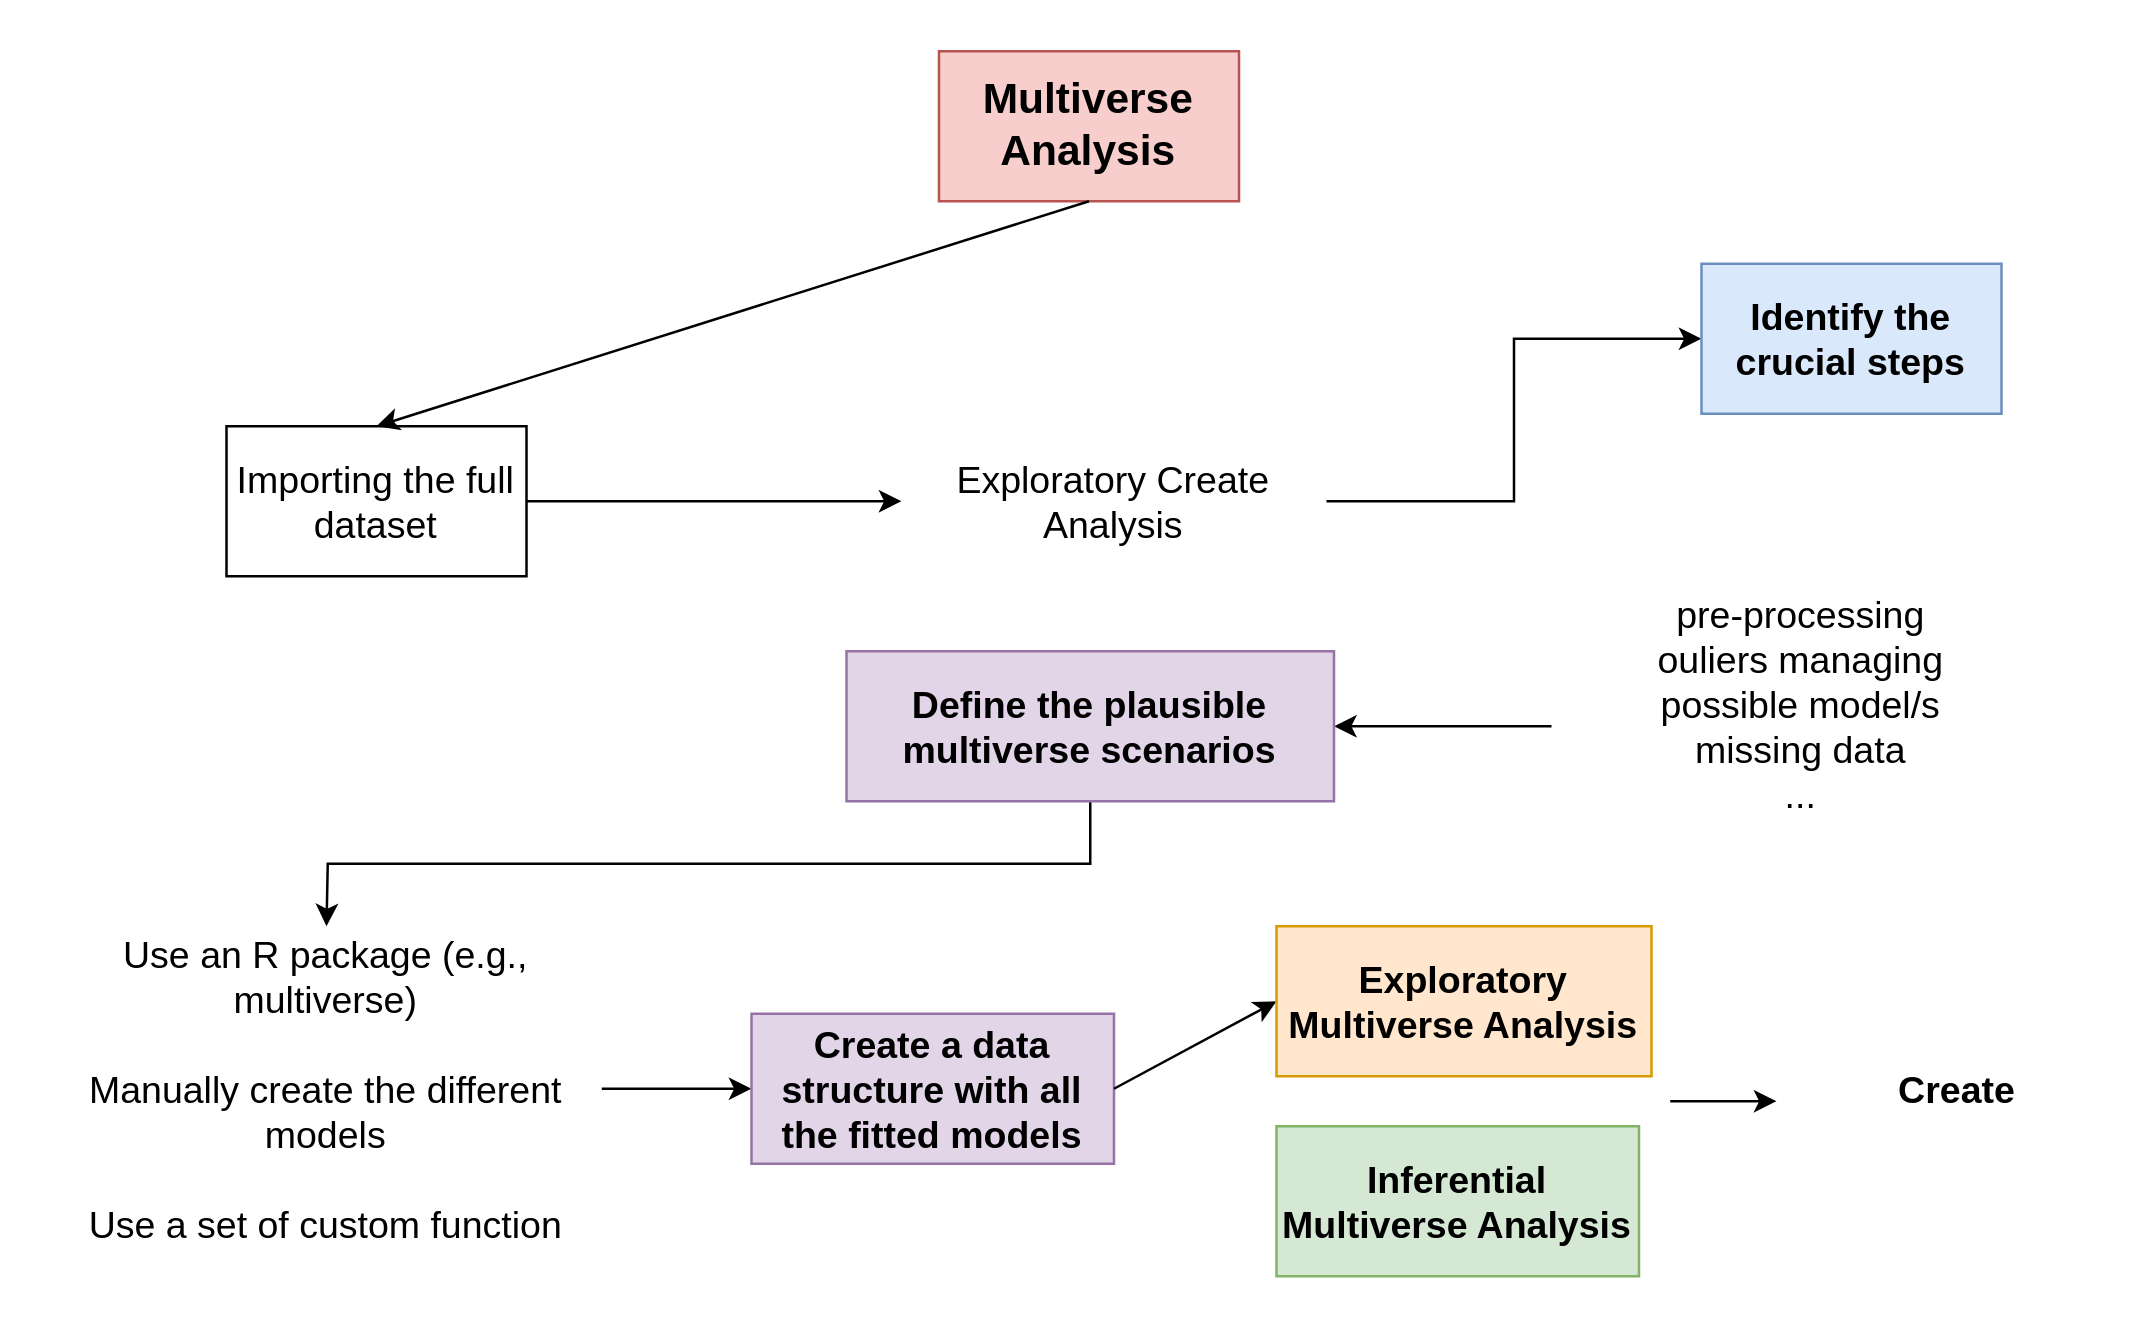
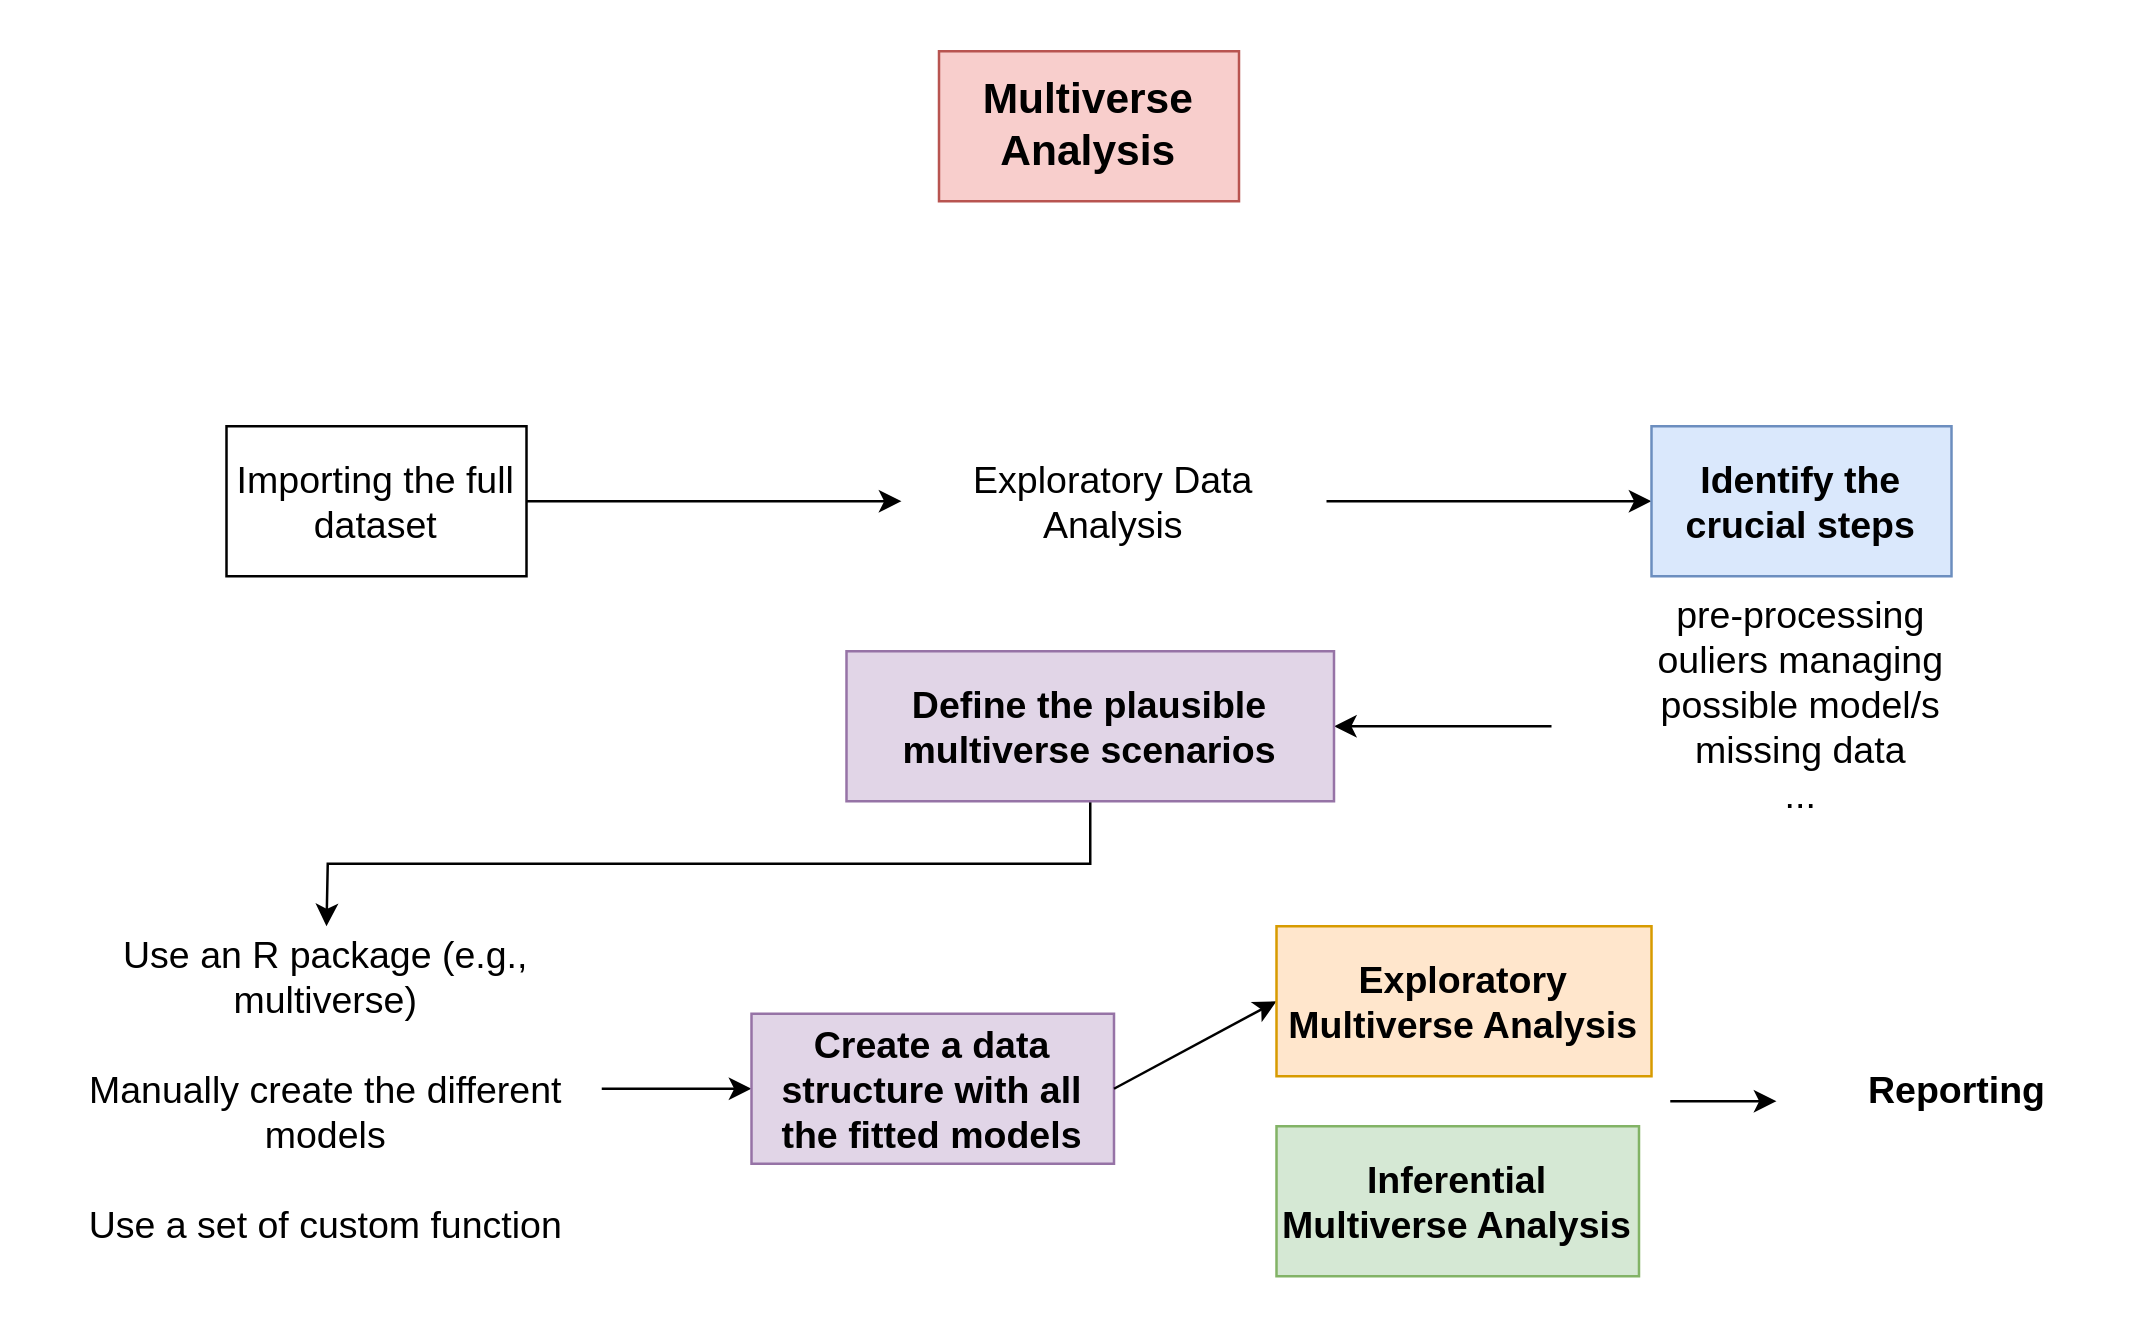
  <mxCell id="0" />
  <mxCell id="1" parent="0" />
  <mxCell id="2" value="Multiverse Analysis" style="rounded=0;whiteSpace=wrap;html=1;fontSize=17;fontStyle=1;fillColor=#f8cecc;strokeColor=#b85450;" vertex="1" parent="1"><mxGeometry x="375" y="20" width="120" height="60" as="geometry" /></mxCell>
  <mxCell id="3" style="edgeStyle=orthogonalEdgeStyle;rounded=0;orthogonalLoop=1;jettySize=auto;html=1;exitX=1;exitY=0.5;exitDx=0;exitDy=0;entryX=0;entryY=0.5;entryDx=0;entryDy=0;" edge="1" parent="1" source="4" target="6"><mxGeometry relative="1" as="geometry"><mxPoint x="280" y="200" as="targetPoint" /></mxGeometry></mxCell>
  <mxCell id="4" value="Importing the full dataset" style="rounded=0;whiteSpace=wrap;html=1;fontSize=15;" vertex="1" parent="1"><mxGeometry x="90" y="170" width="120" height="60" as="geometry" /></mxCell>
  <mxCell id="5" style="edgeStyle=orthogonalEdgeStyle;rounded=0;orthogonalLoop=1;jettySize=auto;html=1;exitX=1;exitY=0.5;exitDx=0;exitDy=0;entryX=0;entryY=0.5;entryDx=0;entryDy=0;" edge="1" parent="1" source="6" target="7"><mxGeometry relative="1" as="geometry"><mxPoint x="632" y="200" as="targetPoint" /><mxPoint x="562" y="200" as="sourcePoint" /></mxGeometry></mxCell>
- <mxCell id="6" value="Exploratory Create Analysis" style="text;html=1;align=center;verticalAlign=middle;whiteSpace=wrap;rounded=0;fontSize=15;" vertex="1" parent="1"><mxGeometry x="360" y="177.5" width="170" height="45" as="geometry" /></mxCell>
- <mxCell id="7" value="Identify the crucial steps" style="rounded=0;whiteSpace=wrap;html=1;fontSize=15;fillColor=#dae8fc;strokeColor=#6c8ebf;fontStyle=1" vertex="1" parent="1"><mxGeometry x="680" y="105" width="120" height="60" as="geometry" /></mxCell>
+ <mxCell id="6" value="Exploratory Data Analysis" style="text;html=1;align=center;verticalAlign=middle;whiteSpace=wrap;rounded=0;fontSize=15;" vertex="1" parent="1"><mxGeometry x="360" y="177.5" width="170" height="45" as="geometry" /></mxCell>
+ <mxCell id="7" value="Identify the crucial steps" style="rounded=0;whiteSpace=wrap;html=1;fontSize=15;fillColor=#dae8fc;strokeColor=#6c8ebf;fontStyle=1" vertex="1" parent="1"><mxGeometry x="660" y="170" width="120" height="60" as="geometry" /></mxCell>
  <mxCell id="8" style="edgeStyle=orthogonalEdgeStyle;rounded=0;orthogonalLoop=1;jettySize=auto;html=1;exitX=0;exitY=0.5;exitDx=0;exitDy=0;entryX=1;entryY=0.5;entryDx=0;entryDy=0;" edge="1" parent="1" source="9" target="11"><mxGeometry relative="1" as="geometry" /></mxCell>
  <mxCell id="9" value="pre-processing&lt;div&gt;ouliers managing&lt;/div&gt;&lt;div&gt;possible model/s&lt;/div&gt;&lt;div&gt;missing data&lt;/div&gt;&lt;div&gt;...&lt;/div&gt;&lt;div&gt;&lt;br&gt;&lt;/div&gt;" style="text;html=1;align=center;verticalAlign=middle;whiteSpace=wrap;rounded=0;fontSize=15;" vertex="1" parent="1"><mxGeometry x="620" y="250" width="200" height="80" as="geometry" /></mxCell>
  <mxCell id="10" style="edgeStyle=orthogonalEdgeStyle;rounded=0;orthogonalLoop=1;jettySize=auto;html=1;exitX=0.5;exitY=1;exitDx=0;exitDy=0;" edge="1" parent="1" source="11"><mxGeometry relative="1" as="geometry"><mxPoint x="130" y="370" as="targetPoint" /></mxGeometry></mxCell>
  <mxCell id="11" value="Define the plausible multiverse scenarios" style="rounded=0;whiteSpace=wrap;html=1;fillColor=#e1d5e7;strokeColor=#9673a6;fontSize=15;fontStyle=1" vertex="1" parent="1"><mxGeometry x="338" y="260" width="195" height="60" as="geometry" /></mxCell>
  <mxCell id="12" style="edgeStyle=orthogonalEdgeStyle;rounded=0;orthogonalLoop=1;jettySize=auto;html=1;exitX=1;exitY=0.5;exitDx=0;exitDy=0;" edge="1" parent="1" source="13" target="14"><mxGeometry relative="1" as="geometry"><mxPoint x="350" y="435" as="targetPoint" /></mxGeometry></mxCell>
  <mxCell id="13" value="Use an R package (e.g., multiverse)&lt;div&gt;&lt;br&gt;&lt;/div&gt;&lt;div&gt;Manually create the different models&lt;/div&gt;&lt;div&gt;&lt;br&gt;&lt;/div&gt;&lt;div&gt;Use a set of custom function&lt;/div&gt;" style="rounded=0;whiteSpace=wrap;html=1;strokeColor=none;fontSize=15;" vertex="1" parent="1"><mxGeometry x="20" y="380" width="220" height="110" as="geometry" /></mxCell>
  <mxCell id="14" value="Create a data structure with all the fitted&lt;span style=&quot;background-color: transparent; color: light-dark(rgb(0, 0, 0), rgb(255, 255, 255));&quot;&gt;&amp;nbsp;models&lt;/span&gt;" style="rounded=0;whiteSpace=wrap;html=1;fontSize=15;fontStyle=1;fillColor=#e1d5e7;strokeColor=#9673a6;" vertex="1" parent="1"><mxGeometry x="300" y="405" width="145" height="60" as="geometry" /></mxCell>
  <mxCell id="15" value="" style="endArrow=classic;html=1;rounded=0;exitX=1;exitY=0.5;exitDx=0;exitDy=0;entryX=0;entryY=0.5;entryDx=0;entryDy=0;" edge="1" parent="1" source="14" target="16"><mxGeometry width="50" height="50" relative="1" as="geometry"><mxPoint x="540" y="440" as="sourcePoint" /><mxPoint x="580" y="400" as="targetPoint" /></mxGeometry></mxCell>
  <mxCell id="16" value="Exploratory Multiverse Analysis" style="rounded=0;whiteSpace=wrap;html=1;fontStyle=1;fillColor=#ffe6cc;strokeColor=#d79b00;fontSize=15;" vertex="1" parent="1"><mxGeometry x="510" y="370" width="150" height="60" as="geometry" /></mxCell>
  <mxCell id="17" value="Inferential Multiverse Analysis" style="rounded=0;whiteSpace=wrap;html=1;fontStyle=1;fillColor=#d5e8d4;strokeColor=#82b366;fontSize=15;" vertex="1" parent="1"><mxGeometry x="510" y="450" width="145" height="60" as="geometry" /></mxCell>
  <mxCell id="18" value="" style="endArrow=classic;html=1;rounded=0;" edge="1" parent="1"><mxGeometry width="50" height="50" relative="1" as="geometry"><mxPoint x="667.5" y="440" as="sourcePoint" /><mxPoint x="710" y="440" as="targetPoint" /></mxGeometry></mxCell>
- <mxCell id="19" value="Create" style="rounded=0;whiteSpace=wrap;html=1;fontStyle=1;fontSize=15;strokeColor=none;" vertex="1" parent="1"><mxGeometry x="730" y="415" width="105" height="40" as="geometry" /></mxCell>
- <mxCell id="20" value="" style="endArrow=classic;html=1;rounded=0;exitX=0.5;exitY=1;exitDx=0;exitDy=0;entryX=0.5;entryY=0;entryDx=0;entryDy=0;" edge="1" parent="1" source="2" target="4"><mxGeometry width="50" height="50" relative="1" as="geometry"><mxPoint x="410" y="390" as="sourcePoint" /><mxPoint x="460" y="340" as="targetPoint" /></mxGeometry></mxCell>
+ <mxCell id="19" value="Reporting" style="rounded=0;whiteSpace=wrap;html=1;fontStyle=1;fontSize=15;strokeColor=none;" vertex="1" parent="1"><mxGeometry x="730" y="415" width="105" height="40" as="geometry" /></mxCell>
